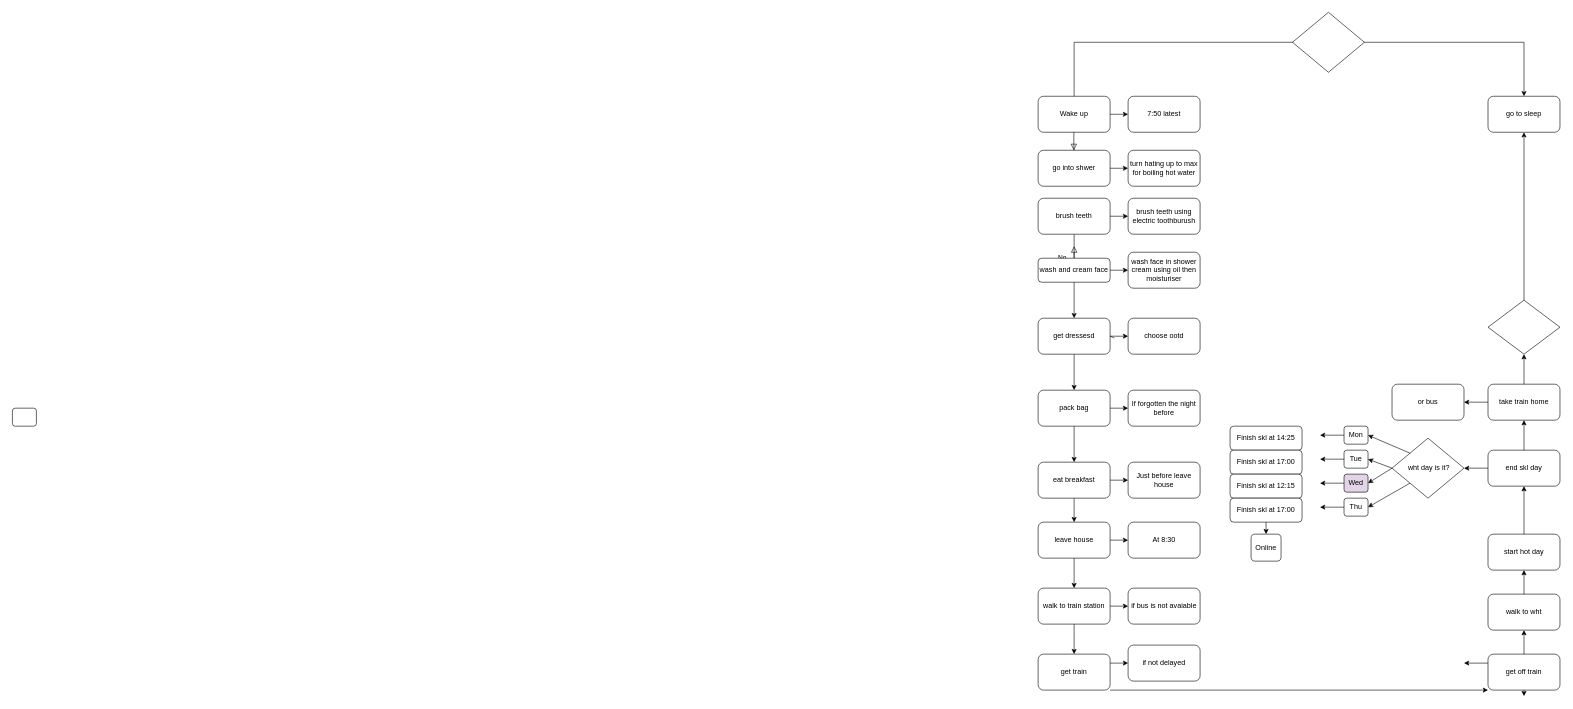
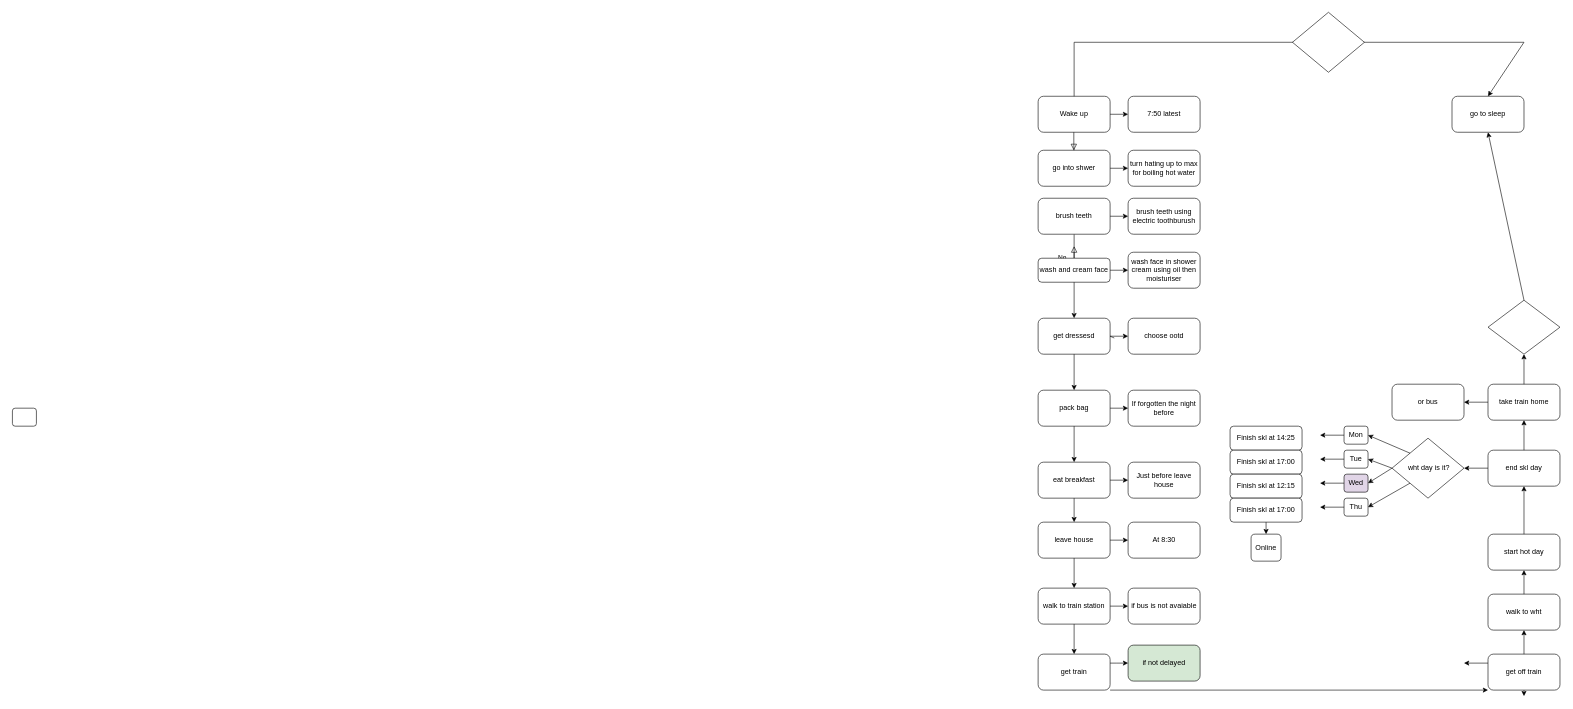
  <mxCell id="0" />
  <mxCell id="1" parent="0" />
  <mxCell id="2" value="" style="rounded=0;html=1;jettySize=auto;orthogonalLoop=1;fontSize=11;endArrow=block;endFill=0;endSize=8;strokeWidth=1;shadow=0;labelBackgroundColor=none;edgeStyle=orthogonalEdgeStyle;" parent="1" edge="1"><mxGeometry relative="1" as="geometry"><mxPoint x="1789.5" y="200" as="sourcePoint" /><mxPoint x="1789.5" y="250" as="targetPoint" /></mxGeometry></mxCell>
  <mxCell id="3" value="Wake up" style="rounded=1;whiteSpace=wrap;html=1;fontSize=12;glass=0;strokeWidth=1;shadow=0;" parent="1" vertex="1"><mxGeometry x="1730" y="160" width="120" height="60" as="geometry" /></mxCell>
  <mxCell id="4" value="Yes" style="rounded=0;html=1;jettySize=auto;orthogonalLoop=1;fontSize=11;endArrow=block;endFill=0;endSize=8;strokeWidth=1;shadow=0;labelBackgroundColor=none;edgeStyle=orthogonalEdgeStyle;" parent="1" edge="1"><mxGeometry y="20" relative="1" as="geometry"><mxPoint as="offset" /><mxPoint x="1789.5" y="240" as="sourcePoint" /><mxPoint x="1789.5" y="280" as="targetPoint" /></mxGeometry></mxCell>
  <mxCell id="5" value="No" style="rounded=0;html=1;jettySize=auto;orthogonalLoop=1;fontSize=11;endArrow=block;endFill=0;endSize=8;strokeWidth=1;shadow=0;labelBackgroundColor=none;edgeStyle=orthogonalEdgeStyle;exitX=0.5;exitY=1;exitDx=0;exitDy=0;" parent="1" source="8" edge="1"><mxGeometry x="0.333" y="20" relative="1" as="geometry"><mxPoint as="offset" /><mxPoint x="1790" y="380" as="sourcePoint" /><mxPoint x="1790" y="410" as="targetPoint" /><Array as="points"><mxPoint x="1790" y="430" /><mxPoint x="1790" y="430" /></Array></mxGeometry></mxCell>
  <mxCell id="6" value="wash and cream face" style="rounded=1;whiteSpace=wrap;html=1;fontSize=12;glass=0;strokeWidth=1;shadow=0;" parent="1" vertex="1"><mxGeometry x="1730" y="430" width="120" height="40" as="geometry" /></mxCell>
  <mxCell id="7" value="go into shwer" style="rounded=1;whiteSpace=wrap;html=1;" vertex="1" parent="1"><mxGeometry x="1730" y="250" width="120" height="60" as="geometry" /></mxCell>
  <mxCell id="8" value="brush teeth" style="rounded=1;whiteSpace=wrap;html=1;" vertex="1" parent="1"><mxGeometry x="1730" y="330" width="120" height="60" as="geometry" /></mxCell>
  <mxCell id="9" value="get dressesd" style="rounded=1;whiteSpace=wrap;html=1;" vertex="1" parent="1"><mxGeometry x="1730" y="530" width="120" height="60" as="geometry" /></mxCell>
  <mxCell id="10" value="" style="endArrow=classic;html=1;rounded=0;exitX=0.5;exitY=1;exitDx=0;exitDy=0;entryX=0.5;entryY=0;entryDx=0;entryDy=0;" edge="1" parent="1" source="6" target="9"><mxGeometry width="50" height="50" relative="1" as="geometry"><mxPoint x="1960" y="340" as="sourcePoint" /><mxPoint x="2010" y="290" as="targetPoint" /></mxGeometry></mxCell>
  <mxCell id="11" value="pack bag" style="rounded=1;whiteSpace=wrap;html=1;" vertex="1" parent="1"><mxGeometry x="1730" y="650" width="120" height="60" as="geometry" /></mxCell>
  <mxCell id="12" value="eat breakfast" style="rounded=1;whiteSpace=wrap;html=1;" vertex="1" parent="1"><mxGeometry x="1730" y="770" width="120" height="60" as="geometry" /></mxCell>
  <mxCell id="13" value="leave house" style="rounded=1;whiteSpace=wrap;html=1;" vertex="1" parent="1"><mxGeometry x="1730" y="870" width="120" height="60" as="geometry" /></mxCell>
  <mxCell id="14" value="walk to train station" style="rounded=1;whiteSpace=wrap;html=1;" vertex="1" parent="1"><mxGeometry x="1730" y="980" width="120" height="60" as="geometry" /></mxCell>
  <mxCell id="15" value="get train" style="rounded=1;whiteSpace=wrap;html=1;" vertex="1" parent="1"><mxGeometry x="1730" y="1090" width="120" height="60" as="geometry" /></mxCell>
  <mxCell id="16" value="" style="endArrow=classic;html=1;rounded=0;exitX=1;exitY=1;exitDx=0;exitDy=0;entryX=0;entryY=1;entryDx=0;entryDy=0;" edge="1" parent="1" source="15" target="18"><mxGeometry width="50" height="50" relative="1" as="geometry"><mxPoint x="2190" y="820" as="sourcePoint" /><mxPoint x="2160" y="1100" as="targetPoint" /></mxGeometry></mxCell>
  <mxCell id="17" style="edgeStyle=orthogonalEdgeStyle;rounded=0;orthogonalLoop=1;jettySize=auto;html=1;exitX=0.5;exitY=1;exitDx=0;exitDy=0;" edge="1" parent="1" source="18"><mxGeometry relative="1" as="geometry"><mxPoint x="2540" y="1160" as="targetPoint" /></mxGeometry></mxCell>
  <mxCell id="18" value="get off train" style="rounded=1;whiteSpace=wrap;html=1;" vertex="1" parent="1"><mxGeometry x="2480" y="1090" width="120" height="60" as="geometry" /></mxCell>
  <mxCell id="19" value="walk to wht" style="rounded=1;whiteSpace=wrap;html=1;" vertex="1" parent="1"><mxGeometry x="2480" y="990" width="120" height="60" as="geometry" /></mxCell>
  <mxCell id="20" value="start hot day" style="rounded=1;whiteSpace=wrap;html=1;" vertex="1" parent="1"><mxGeometry x="2480" y="890" width="120" height="60" as="geometry" /></mxCell>
  <mxCell id="21" value="end skl day" style="rounded=1;whiteSpace=wrap;html=1;" vertex="1" parent="1"><mxGeometry x="2480" y="750" width="120" height="60" as="geometry" /></mxCell>
  <mxCell id="22" value="" style="endArrow=classic;html=1;rounded=0;exitX=0.5;exitY=1;exitDx=0;exitDy=0;entryX=0.5;entryY=0;entryDx=0;entryDy=0;" edge="1" parent="1" source="9" target="11"><mxGeometry width="50" height="50" relative="1" as="geometry"><mxPoint x="1960" y="840" as="sourcePoint" /><mxPoint x="2010" y="790" as="targetPoint" /></mxGeometry></mxCell>
  <mxCell id="23" value="" style="endArrow=classic;html=1;rounded=0;entryX=0.5;entryY=0;entryDx=0;entryDy=0;" edge="1" parent="1" target="13"><mxGeometry width="50" height="50" relative="1" as="geometry"><mxPoint x="1790" y="830" as="sourcePoint" /><mxPoint x="1790" y="860" as="targetPoint" /></mxGeometry></mxCell>
  <mxCell id="24" value="" style="endArrow=classic;html=1;rounded=0;entryX=0.5;entryY=0;entryDx=0;entryDy=0;" edge="1" parent="1" target="14"><mxGeometry width="50" height="50" relative="1" as="geometry"><mxPoint x="1790" y="930" as="sourcePoint" /><mxPoint x="1840" y="880" as="targetPoint" /></mxGeometry></mxCell>
  <mxCell id="25" value="" style="endArrow=classic;html=1;rounded=0;entryX=0.5;entryY=0;entryDx=0;entryDy=0;" edge="1" parent="1" target="15"><mxGeometry width="50" height="50" relative="1" as="geometry"><mxPoint x="1790" y="1040" as="sourcePoint" /><mxPoint x="1840" y="990" as="targetPoint" /></mxGeometry></mxCell>
  <mxCell id="26" value="" style="endArrow=classic;html=1;rounded=0;entryX=0.5;entryY=1;entryDx=0;entryDy=0;exitX=0.5;exitY=0;exitDx=0;exitDy=0;" edge="1" parent="1" source="18" target="19"><mxGeometry width="50" height="50" relative="1" as="geometry"><mxPoint x="2340" y="1090" as="sourcePoint" /><mxPoint x="2350" y="1060" as="targetPoint" /></mxGeometry></mxCell>
  <mxCell id="27" value="" style="endArrow=classic;html=1;rounded=0;entryX=0.5;entryY=1;entryDx=0;entryDy=0;exitX=0.5;exitY=0;exitDx=0;exitDy=0;" edge="1" parent="1" source="19" target="20"><mxGeometry width="50" height="50" relative="1" as="geometry"><mxPoint x="2340" y="990" as="sourcePoint" /><mxPoint x="2390" y="940" as="targetPoint" /></mxGeometry></mxCell>
  <mxCell id="28" value="" style="endArrow=classic;html=1;rounded=0;entryX=0.5;entryY=1;entryDx=0;entryDy=0;exitX=0.5;exitY=0;exitDx=0;exitDy=0;exitPerimeter=0;" edge="1" parent="1" source="20" target="21"><mxGeometry width="50" height="50" relative="1" as="geometry"><mxPoint x="2540" y="880" as="sourcePoint" /><mxPoint x="2590" y="830" as="targetPoint" /></mxGeometry></mxCell>
  <mxCell id="29" value="take train home" style="rounded=1;whiteSpace=wrap;html=1;" vertex="1" parent="1"><mxGeometry x="2480" y="640" width="120" height="60" as="geometry" /></mxCell>
  <mxCell id="30" value="" style="endArrow=classic;html=1;rounded=0;exitX=0.5;exitY=0;exitDx=0;exitDy=0;entryX=0.5;entryY=1;entryDx=0;entryDy=0;" edge="1" parent="1" source="21" target="29"><mxGeometry width="50" height="50" relative="1" as="geometry"><mxPoint x="2510" y="850" as="sourcePoint" /><mxPoint x="2560" y="800" as="targetPoint" /></mxGeometry></mxCell>
  <mxCell id="31" value="" style="endArrow=classic;html=1;rounded=0;exitX=1;exitY=0.5;exitDx=0;exitDy=0;" edge="1" parent="1" source="14" target="32"><mxGeometry width="50" height="50" relative="1" as="geometry"><mxPoint x="2110" y="920" as="sourcePoint" /><mxPoint x="1880" y="1010" as="targetPoint" /></mxGeometry></mxCell>
  <mxCell id="32" value="if bus is not avaiable" style="rounded=1;whiteSpace=wrap;html=1;" vertex="1" parent="1"><mxGeometry x="1880" y="980" width="120" height="60" as="geometry" /></mxCell>
  <mxCell id="33" value="" style="endArrow=classic;html=1;rounded=0;exitX=1;exitY=0.5;exitDx=0;exitDy=0;" edge="1" parent="1" source="13" target="34"><mxGeometry width="50" height="50" relative="1" as="geometry"><mxPoint x="2110" y="920" as="sourcePoint" /><mxPoint x="1880" y="900" as="targetPoint" /></mxGeometry></mxCell>
  <mxCell id="34" value="At 8:30" style="rounded=1;whiteSpace=wrap;html=1;" vertex="1" parent="1"><mxGeometry x="1880" y="870" width="120" height="60" as="geometry" /></mxCell>
  <mxCell id="35" value="" style="endArrow=classic;html=1;rounded=0;entryX=0.5;entryY=0;entryDx=0;entryDy=0;" edge="1" parent="1" target="12"><mxGeometry width="50" height="50" relative="1" as="geometry"><mxPoint x="1790" y="710" as="sourcePoint" /><mxPoint x="1840" y="660" as="targetPoint" /></mxGeometry></mxCell>
  <mxCell id="36" value="" style="endArrow=classic;html=1;rounded=0;exitX=1;exitY=0.5;exitDx=0;exitDy=0;" edge="1" parent="1" source="12"><mxGeometry width="50" height="50" relative="1" as="geometry"><mxPoint x="2110" y="820" as="sourcePoint" /><mxPoint x="1880" y="800" as="targetPoint" /></mxGeometry></mxCell>
  <mxCell id="37" value="Just before leave house" style="rounded=1;whiteSpace=wrap;html=1;" vertex="1" parent="1"><mxGeometry x="1880" y="770" width="120" height="60" as="geometry" /></mxCell>
  <mxCell id="38" value="" style="endArrow=classic;html=1;rounded=0;exitX=1;exitY=0.5;exitDx=0;exitDy=0;" edge="1" parent="1" source="11"><mxGeometry width="50" height="50" relative="1" as="geometry"><mxPoint x="2110" y="820" as="sourcePoint" /><mxPoint x="1880" y="680" as="targetPoint" /></mxGeometry></mxCell>
  <mxCell id="39" value="If forgotten the night before" style="rounded=1;whiteSpace=wrap;html=1;" vertex="1" parent="1"><mxGeometry x="1880" y="650" width="120" height="60" as="geometry" /></mxCell>
  <mxCell id="40" value="" style="endArrow=classic;html=1;rounded=0;exitX=1.058;exitY=0.55;exitDx=0;exitDy=0;exitPerimeter=0;" edge="1" parent="1" source="9" target="41"><mxGeometry width="50" height="50" relative="1" as="geometry"><mxPoint x="2110" y="720" as="sourcePoint" /><mxPoint x="1880" y="563" as="targetPoint" /><Array as="points"><mxPoint x="1850" y="560" /></Array></mxGeometry></mxCell>
  <mxCell id="41" value="choose ootd" style="rounded=1;whiteSpace=wrap;html=1;" vertex="1" parent="1"><mxGeometry x="1880" y="530" width="120" height="60" as="geometry" /></mxCell>
  <mxCell id="42" value="" style="endArrow=classic;html=1;rounded=0;exitX=1;exitY=0.5;exitDx=0;exitDy=0;" edge="1" parent="1" source="6" target="43"><mxGeometry width="50" height="50" relative="1" as="geometry"><mxPoint x="2110" y="520" as="sourcePoint" /><mxPoint x="1880" y="450" as="targetPoint" /></mxGeometry></mxCell>
  <mxCell id="43" value="wash face in shower cream using oil then moisturiser" style="rounded=1;whiteSpace=wrap;html=1;" vertex="1" parent="1"><mxGeometry x="1880" y="420" width="120" height="60" as="geometry" /></mxCell>
  <mxCell id="44" value="" style="endArrow=classic;html=1;rounded=0;" edge="1" parent="1" target="45"><mxGeometry width="50" height="50" relative="1" as="geometry"><mxPoint x="1850" y="360" as="sourcePoint" /><mxPoint x="1880" y="360" as="targetPoint" /></mxGeometry></mxCell>
  <mxCell id="45" value="brush teeth using electric toothburush" style="rounded=1;whiteSpace=wrap;html=1;" vertex="1" parent="1"><mxGeometry x="1880" y="330" width="120" height="60" as="geometry" /></mxCell>
  <mxCell id="46" value="turn hating up to max for boiling hot water" style="rounded=1;whiteSpace=wrap;html=1;" vertex="1" parent="1"><mxGeometry x="1880" y="250" width="120" height="60" as="geometry" /></mxCell>
  <mxCell id="47" value="" style="endArrow=classic;html=1;rounded=0;exitX=1;exitY=0.5;exitDx=0;exitDy=0;entryX=0;entryY=0.5;entryDx=0;entryDy=0;" edge="1" parent="1" source="7" target="46"><mxGeometry width="50" height="50" relative="1" as="geometry"><mxPoint x="2110" y="520" as="sourcePoint" /><mxPoint x="2160" y="470" as="targetPoint" /></mxGeometry></mxCell>
  <mxCell id="48" value="" style="endArrow=classic;html=1;rounded=0;exitX=1;exitY=0.5;exitDx=0;exitDy=0;" edge="1" parent="1" source="3" target="49"><mxGeometry width="50" height="50" relative="1" as="geometry"><mxPoint x="2110" y="520" as="sourcePoint" /><mxPoint x="1880" y="180" as="targetPoint" /></mxGeometry></mxCell>
  <mxCell id="49" value="7:50 latest" style="rounded=1;whiteSpace=wrap;html=1;" vertex="1" parent="1"><mxGeometry x="1880" y="160" width="120" height="60" as="geometry" /></mxCell>
  <mxCell id="50" value="" style="endArrow=classic;html=1;rounded=0;exitX=1;exitY=0.25;exitDx=0;exitDy=0;" edge="1" parent="1" source="15" target="51"><mxGeometry width="50" height="50" relative="1" as="geometry"><mxPoint x="2110" y="820" as="sourcePoint" /><mxPoint x="1880" y="1105" as="targetPoint" /><Array as="points"><mxPoint x="1860" y="1105" /></Array></mxGeometry></mxCell>
- <mxCell id="51" value="if not delayed" style="rounded=1;whiteSpace=wrap;html=1;" vertex="1" parent="1"><mxGeometry x="1880" y="1075" width="120" height="60" as="geometry" /></mxCell>
+ <mxCell id="51" value="if not delayed" style="rounded=1;whiteSpace=wrap;html=1;fillColor=#d5e8d4;" vertex="1" parent="1"><mxGeometry x="1880" y="1075" width="120" height="60" as="geometry" /></mxCell>
  <mxCell id="52" value="" style="endArrow=classic;html=1;rounded=0;exitX=0;exitY=0.25;exitDx=0;exitDy=0;" edge="1" parent="1" source="18"><mxGeometry width="50" height="50" relative="1" as="geometry"><mxPoint x="2190" y="820" as="sourcePoint" /><mxPoint x="2440" y="1105" as="targetPoint" /></mxGeometry></mxCell>
  <mxCell id="53" value="" style="endArrow=classic;html=1;rounded=0;exitX=0.5;exitY=0;exitDx=0;exitDy=0;entryX=0.5;entryY=1;entryDx=0;entryDy=0;" edge="1" parent="1" source="58" target="54"><mxGeometry width="50" height="50" relative="1" as="geometry"><mxPoint x="2190" y="420" as="sourcePoint" /><mxPoint x="2530" y="230" as="targetPoint" /></mxGeometry></mxCell>
- <mxCell id="54" value="go to sleep" style="rounded=1;whiteSpace=wrap;html=1;" vertex="1" parent="1"><mxGeometry x="2480" y="160" width="120" height="60" as="geometry" /></mxCell>
+ <mxCell id="54" value="go to sleep" style="rounded=1;whiteSpace=wrap;html=1;" vertex="1" parent="1"><mxGeometry x="2420" y="160" width="120" height="60" as="geometry" /></mxCell>
  <mxCell id="55" value="" style="endArrow=classic;html=1;rounded=0;exitX=0.5;exitY=0;exitDx=0;exitDy=0;entryX=0.5;entryY=0;entryDx=0;entryDy=0;" edge="1" parent="1" source="3" target="54"><mxGeometry width="50" height="50" relative="1" as="geometry"><mxPoint x="2190" y="420" as="sourcePoint" /><mxPoint x="2540" y="70" as="targetPoint" /><Array as="points"><mxPoint x="1790" y="70" /><mxPoint x="2540" y="70" /></Array></mxGeometry></mxCell>
  <mxCell id="56" value="" style="rhombus;whiteSpace=wrap;html=1;" vertex="1" parent="1"><mxGeometry x="2154" y="20" width="120" height="100" as="geometry" /></mxCell>
  <mxCell id="57" value="" style="endArrow=classic;html=1;rounded=0;exitX=0.5;exitY=0;exitDx=0;exitDy=0;entryX=0.5;entryY=1;entryDx=0;entryDy=0;" edge="1" parent="1" source="29" target="58"><mxGeometry width="50" height="50" relative="1" as="geometry"><mxPoint x="2540" y="640" as="sourcePoint" /><mxPoint x="2540" y="220" as="targetPoint" /></mxGeometry></mxCell>
  <mxCell id="58" value="" style="rhombus;whiteSpace=wrap;html=1;" vertex="1" parent="1"><mxGeometry x="2480" y="500" width="120" height="90" as="geometry" /></mxCell>
  <mxCell id="59" value="" style="endArrow=classic;html=1;rounded=0;exitX=0;exitY=0.5;exitDx=0;exitDy=0;" edge="1" parent="1" source="29" target="60"><mxGeometry width="50" height="50" relative="1" as="geometry"><mxPoint x="2190" y="590" as="sourcePoint" /><mxPoint x="2440" y="670" as="targetPoint" /></mxGeometry></mxCell>
  <mxCell id="60" value="or bus" style="rounded=1;whiteSpace=wrap;html=1;" vertex="1" parent="1"><mxGeometry x="2320" y="640" width="120" height="60" as="geometry" /></mxCell>
  <mxCell id="61" value="" style="endArrow=classic;html=1;rounded=0;exitX=0;exitY=0.5;exitDx=0;exitDy=0;" edge="1" parent="1" source="21"><mxGeometry width="50" height="50" relative="1" as="geometry"><mxPoint x="2190" y="590" as="sourcePoint" /><mxPoint x="2440" y="780" as="targetPoint" /></mxGeometry></mxCell>
  <mxCell id="62" value="&amp;nbsp;wht day is it?" style="rhombus;whiteSpace=wrap;html=1;" vertex="1" parent="1"><mxGeometry x="2320" y="730" width="120" height="100" as="geometry" /></mxCell>
  <mxCell id="63" value="Mon" style="rounded=1;whiteSpace=wrap;html=1;" vertex="1" parent="1"><mxGeometry x="2240" y="710" width="40" height="30" as="geometry" /></mxCell>
  <mxCell id="64" value="" style="rounded=1;whiteSpace=wrap;html=1;" vertex="1" parent="1"><mxGeometry x="20" y="680" width="40" height="30" as="geometry" /></mxCell>
  <mxCell id="65" value="Tue" style="rounded=1;whiteSpace=wrap;html=1;" vertex="1" parent="1"><mxGeometry x="2240" y="750" width="40" height="30" as="geometry" /></mxCell>
  <mxCell id="66" value="Wed" style="rounded=1;whiteSpace=wrap;html=1;fillColor=#e1d5e7;" vertex="1" parent="1"><mxGeometry x="2240" y="790" width="40" height="30" as="geometry" /></mxCell>
  <mxCell id="67" value="Thu" style="rounded=1;whiteSpace=wrap;html=1;" vertex="1" parent="1"><mxGeometry x="2240" y="830" width="40" height="30" as="geometry" /></mxCell>
  <mxCell id="68" value="" style="endArrow=classic;html=1;rounded=0;exitX=0;exitY=0;exitDx=0;exitDy=0;entryX=1;entryY=0.5;entryDx=0;entryDy=0;" edge="1" parent="1" source="62" target="63"><mxGeometry width="50" height="50" relative="1" as="geometry"><mxPoint x="2240" y="590" as="sourcePoint" /><mxPoint x="2290" y="540" as="targetPoint" /></mxGeometry></mxCell>
  <mxCell id="69" value="" style="endArrow=classic;html=1;rounded=0;exitX=0;exitY=0.5;exitDx=0;exitDy=0;entryX=1;entryY=0.5;entryDx=0;entryDy=0;" edge="1" parent="1" source="62" target="65"><mxGeometry width="50" height="50" relative="1" as="geometry"><mxPoint x="1600" y="650" as="sourcePoint" /><mxPoint x="1650" y="600" as="targetPoint" /></mxGeometry></mxCell>
  <mxCell id="70" value="" style="endArrow=classic;html=1;rounded=0;entryX=1;entryY=0.5;entryDx=0;entryDy=0;" edge="1" parent="1" target="66"><mxGeometry width="50" height="50" relative="1" as="geometry"><mxPoint x="2320" y="780" as="sourcePoint" /><mxPoint x="2260" y="570" as="targetPoint" /></mxGeometry></mxCell>
  <mxCell id="71" value="" style="endArrow=classic;html=1;rounded=0;exitX=0;exitY=1;exitDx=0;exitDy=0;entryX=1;entryY=0.5;entryDx=0;entryDy=0;" edge="1" parent="1" source="62" target="67"><mxGeometry width="50" height="50" relative="1" as="geometry"><mxPoint x="2240" y="590" as="sourcePoint" /><mxPoint x="2290" y="540" as="targetPoint" /></mxGeometry></mxCell>
  <mxCell id="72" value="" style="endArrow=classic;html=1;rounded=0;exitX=0;exitY=0.5;exitDx=0;exitDy=0;" edge="1" parent="1" source="63"><mxGeometry width="50" height="50" relative="1" as="geometry"><mxPoint x="2010" y="790" as="sourcePoint" /><mxPoint x="2200" y="725" as="targetPoint" /></mxGeometry></mxCell>
  <mxCell id="73" value="" style="endArrow=classic;html=1;rounded=0;exitX=0;exitY=0.5;exitDx=0;exitDy=0;" edge="1" parent="1" source="66"><mxGeometry width="50" height="50" relative="1" as="geometry"><mxPoint x="2080" y="890" as="sourcePoint" /><mxPoint x="2200" y="805" as="targetPoint" /></mxGeometry></mxCell>
  <mxCell id="74" value="" style="endArrow=classic;html=1;rounded=0;exitX=0;exitY=0.5;exitDx=0;exitDy=0;" edge="1" parent="1" source="65"><mxGeometry width="50" height="50" relative="1" as="geometry"><mxPoint x="1960" y="880" as="sourcePoint" /><mxPoint x="2200" y="765" as="targetPoint" /></mxGeometry></mxCell>
  <mxCell id="75" value="" style="endArrow=classic;html=1;rounded=0;exitX=0;exitY=0.5;exitDx=0;exitDy=0;" edge="1" parent="1" source="67"><mxGeometry width="50" height="50" relative="1" as="geometry"><mxPoint x="2090" y="1040" as="sourcePoint" /><mxPoint x="2200" y="845" as="targetPoint" /></mxGeometry></mxCell>
  <mxCell id="76" value="Finish skl at 14:25" style="rounded=1;whiteSpace=wrap;html=1;" vertex="1" parent="1"><mxGeometry x="2050" y="710" width="120" height="40" as="geometry" /></mxCell>
  <mxCell id="77" value="Finish skl at 17:00" style="rounded=1;whiteSpace=wrap;html=1;" vertex="1" parent="1"><mxGeometry x="2050" y="750" width="120" height="40" as="geometry" /></mxCell>
  <mxCell id="78" value="Finish skl at 12:15" style="rounded=1;whiteSpace=wrap;html=1;" vertex="1" parent="1"><mxGeometry x="2050" y="790" width="120" height="40" as="geometry" /></mxCell>
  <mxCell id="79" value="Finish skl at 17:00" style="rounded=1;whiteSpace=wrap;html=1;" vertex="1" parent="1"><mxGeometry x="2050" y="830" width="120" height="40" as="geometry" /></mxCell>
  <mxCell id="80" value="" style="endArrow=classic;html=1;rounded=0;exitX=0.5;exitY=1;exitDx=0;exitDy=0;entryX=0;entryY=0.5;entryDx=0;entryDy=0;" edge="1" parent="1" source="79" target="81"><mxGeometry width="50" height="50" relative="1" as="geometry"><mxPoint x="2240" y="890" as="sourcePoint" /><mxPoint x="2110" y="910" as="targetPoint" /></mxGeometry></mxCell>
  <mxCell id="81" value="Online" style="rounded=1;whiteSpace=wrap;html=1;direction=south;" vertex="1" parent="1"><mxGeometry x="2085" y="890" width="50" height="45" as="geometry" /></mxCell>
